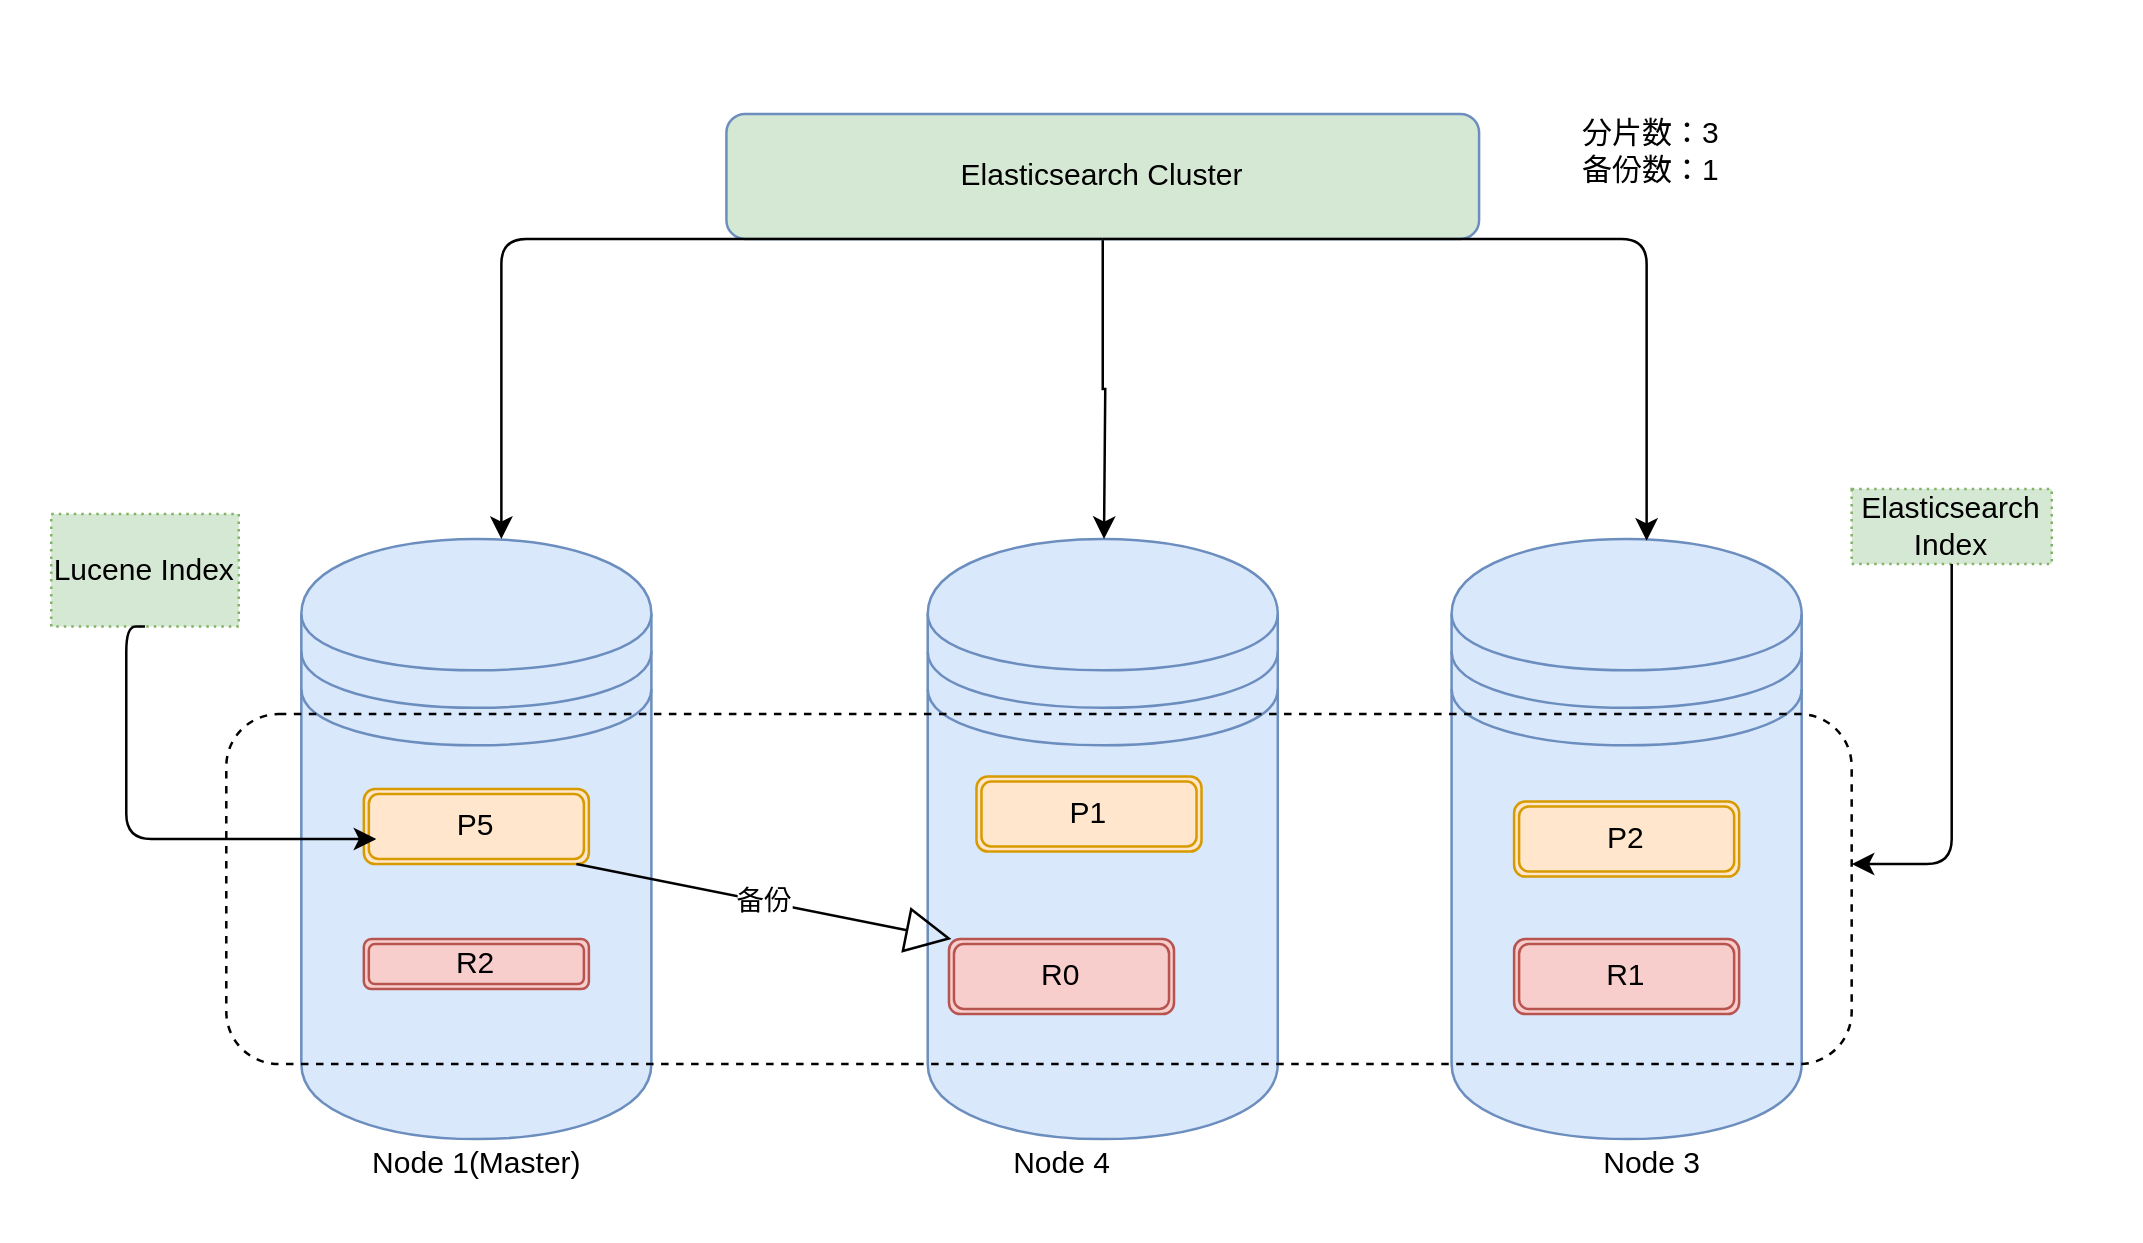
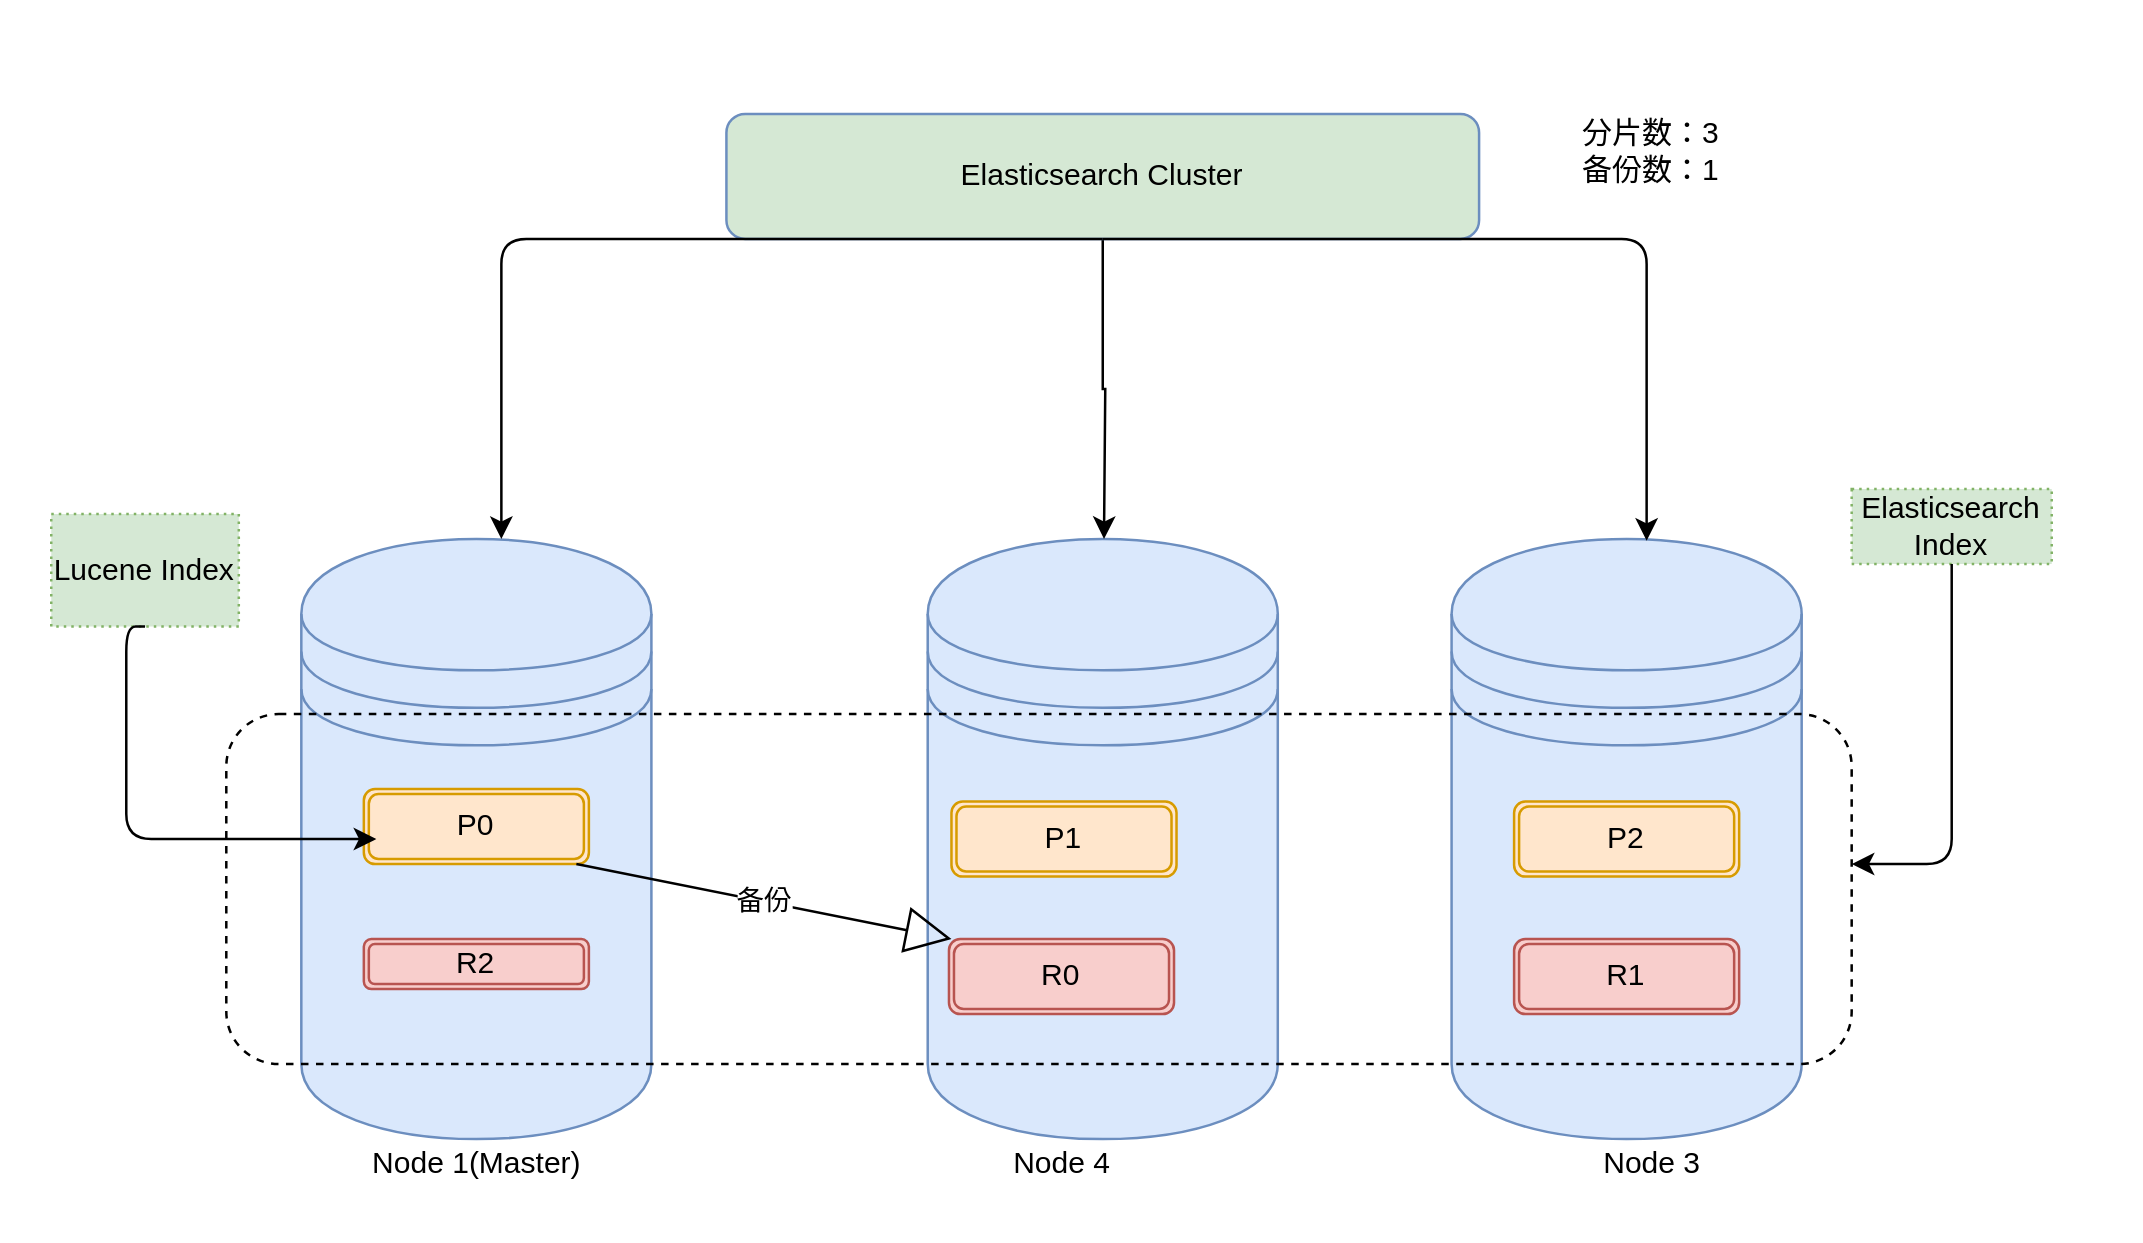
  <mxCell id="0" />
  <mxCell id="1" parent="0" />
  <mxCell id="2" value="" style="shape=datastore;whiteSpace=wrap;html=1;fillColor=#dae8fc;strokeColor=#6c8ebf;" vertex="1" parent="1"><mxGeometry x="120" y="215" width="140" height="240" as="geometry" /></mxCell>
  <mxCell id="3" value="" style="shape=datastore;whiteSpace=wrap;html=1;fillColor=#dae8fc;strokeColor=#6c8ebf;" vertex="1" parent="1"><mxGeometry x="370.5" y="215" width="140" height="240" as="geometry" /></mxCell>
  <mxCell id="4" value="" style="shape=datastore;whiteSpace=wrap;html=1;fillColor=#dae8fc;strokeColor=#6c8ebf;" vertex="1" parent="1"><mxGeometry x="580" y="215" width="140" height="240" as="geometry" /></mxCell>
  <mxCell id="5" value="Node 1(Master)" style="text;html=1;align=center;verticalAlign=middle;resizable=0;points=[];autosize=1;strokeColor=none;" vertex="1" parent="1"><mxGeometry x="140" y="455" width="100" height="20" as="geometry" /></mxCell>
  <mxCell id="6" value="Node 4" style="text;html=1;align=center;verticalAlign=middle;resizable=0;points=[];autosize=1;strokeColor=none;" vertex="1" parent="1"><mxGeometry x="399" y="455" width="50" height="20" as="geometry" /></mxCell>
  <mxCell id="7" value="Node 3" style="text;html=1;align=center;verticalAlign=middle;resizable=0;points=[];autosize=1;strokeColor=none;" vertex="1" parent="1"><mxGeometry x="635" y="455" width="50" height="20" as="geometry" /></mxCell>
- <mxCell id="8" value="P5" style="shape=ext;double=1;rounded=1;whiteSpace=wrap;html=1;fillColor=#ffe6cc;strokeColor=#d79b00;" vertex="1" parent="1"><mxGeometry x="145" y="315" width="90" height="30" as="geometry" /></mxCell>
- <mxCell id="9" value="P1" style="shape=ext;double=1;rounded=1;whiteSpace=wrap;html=1;fillColor=#ffe6cc;strokeColor=#d79b00;" vertex="1" parent="1"><mxGeometry x="390" y="310" width="90" height="30" as="geometry" /></mxCell>
+ <mxCell id="8" value="P0" style="shape=ext;double=1;rounded=1;whiteSpace=wrap;html=1;fillColor=#ffe6cc;strokeColor=#d79b00;" vertex="1" parent="1"><mxGeometry x="145" y="315" width="90" height="30" as="geometry" /></mxCell>
+ <mxCell id="9" value="P1" style="shape=ext;double=1;rounded=1;whiteSpace=wrap;html=1;fillColor=#ffe6cc;strokeColor=#d79b00;" vertex="1" parent="1"><mxGeometry x="380" y="320" width="90" height="30" as="geometry" /></mxCell>
  <mxCell id="10" value="P2" style="shape=ext;double=1;rounded=1;whiteSpace=wrap;html=1;fillColor=#ffe6cc;strokeColor=#d79b00;" vertex="1" parent="1"><mxGeometry x="605" y="320" width="90" height="30" as="geometry" /></mxCell>
  <mxCell id="11" value="R2" style="shape=ext;double=1;rounded=1;whiteSpace=wrap;html=1;fillColor=#f8cecc;strokeColor=#b85450;" vertex="1" parent="1"><mxGeometry x="145" y="375" width="90" height="20" as="geometry" /></mxCell>
  <mxCell id="12" value="R0" style="shape=ext;double=1;rounded=1;whiteSpace=wrap;html=1;fillColor=#f8cecc;strokeColor=#b85450;" vertex="1" parent="1"><mxGeometry x="379" y="375" width="90" height="30" as="geometry" /></mxCell>
  <mxCell id="13" value="R1" style="shape=ext;double=1;rounded=1;whiteSpace=wrap;html=1;fillColor=#f8cecc;strokeColor=#b85450;" vertex="1" parent="1"><mxGeometry x="605" y="375" width="90" height="30" as="geometry" /></mxCell>
  <mxCell id="14" style="edgeStyle=orthogonalEdgeStyle;rounded=0;orthogonalLoop=1;jettySize=auto;html=1;" edge="1" parent="1" source="15"><mxGeometry relative="1" as="geometry"><mxPoint x="441" y="215" as="targetPoint" /></mxGeometry></mxCell>
  <mxCell id="15" value="Elasticsearch Cluster" style="rounded=1;whiteSpace=wrap;html=1;fillColor=#d5e8d4;strokeColor=#6c8ebf;" vertex="1" parent="1"><mxGeometry x="290" y="45" width="301" height="50" as="geometry" /></mxCell>
  <mxCell id="16" value="" style="edgeStyle=elbowEdgeStyle;elbow=horizontal;endArrow=classic;html=1;exitX=0.5;exitY=1;exitDx=0;exitDy=0;" edge="1" parent="1" source="15" target="2"><mxGeometry width="50" height="50" relative="1" as="geometry"><mxPoint x="410" y="195" as="sourcePoint" /><mxPoint x="390" y="405" as="targetPoint" /><Array as="points"><mxPoint x="200" y="155" /><mxPoint x="210" y="105" /><mxPoint x="210" y="95" /></Array></mxGeometry></mxCell>
  <mxCell id="17" value="" style="edgeStyle=elbowEdgeStyle;elbow=horizontal;endArrow=classic;html=1;exitX=0.5;exitY=1;exitDx=0;exitDy=0;entryX=0.555;entryY=0.003;entryDx=0;entryDy=0;entryPerimeter=0;" edge="1" parent="1" source="15" target="4"><mxGeometry width="50" height="50" relative="1" as="geometry"><mxPoint x="536.344" y="97.4" as="sourcePoint" /><mxPoint x="310.66" y="225" as="targetPoint" /><Array as="points"><mxPoint x="658" y="155" /></Array></mxGeometry></mxCell>
  <mxCell id="18" value="备份" style="endArrow=block;endSize=16;endFill=0;html=1;" edge="1" parent="1"><mxGeometry width="160" relative="1" as="geometry"><mxPoint x="230" y="345" as="sourcePoint" /><mxPoint x="380" y="375" as="targetPoint" /><Array as="points"><mxPoint x="380" y="375" /></Array></mxGeometry></mxCell>
  <mxCell id="19" value="分片数：3&lt;br&gt;备份数：1" style="text;html=1;strokeColor=none;fillColor=none;align=center;verticalAlign=middle;whiteSpace=wrap;rounded=0;dashed=1;dashPattern=1 2;" vertex="1" parent="1"><mxGeometry x="620" y="20" width="80" height="80" as="geometry" /></mxCell>
  <mxCell id="20" value="Lucene Index" style="text;html=1;strokeColor=#82b366;fillColor=#d5e8d4;align=center;verticalAlign=middle;whiteSpace=wrap;rounded=0;dashed=1;dashPattern=1 2;" vertex="1" parent="1"><mxGeometry x="20" y="205" width="75" height="45" as="geometry" /></mxCell>
  <mxCell id="21" value="Elasticsearch Index" style="text;html=1;strokeColor=#82b366;fillColor=#d5e8d4;align=center;verticalAlign=middle;whiteSpace=wrap;rounded=0;dashed=1;dashPattern=1 2;" vertex="1" parent="1"><mxGeometry x="740" y="195" width="80" height="30" as="geometry" /></mxCell>
  <mxCell id="22" value="" style="edgeStyle=segmentEdgeStyle;endArrow=classic;html=1;exitX=0.5;exitY=1;exitDx=0;exitDy=0;" edge="1" parent="1" source="20"><mxGeometry width="50" height="50" relative="1" as="geometry"><mxPoint x="30" y="335" as="sourcePoint" /><mxPoint x="150" y="335" as="targetPoint" /><Array as="points"><mxPoint x="50" y="335" /></Array></mxGeometry></mxCell>
  <mxCell id="23" value="" style="edgeStyle=elbowEdgeStyle;elbow=vertical;endArrow=classic;html=1;" edge="1" parent="1"><mxGeometry width="50" height="50" relative="1" as="geometry"><mxPoint x="780" y="225" as="sourcePoint" /><mxPoint x="740" y="345" as="targetPoint" /><Array as="points"><mxPoint x="770" y="345" /><mxPoint x="820" y="345" /><mxPoint x="834.66" y="225" /></Array></mxGeometry></mxCell>
  <mxCell id="24" value="" style="rounded=1;whiteSpace=wrap;html=1;dashed=1;fillColor=none;" vertex="1" parent="1"><mxGeometry x="90" y="285" width="650" height="140" as="geometry" /></mxCell>
